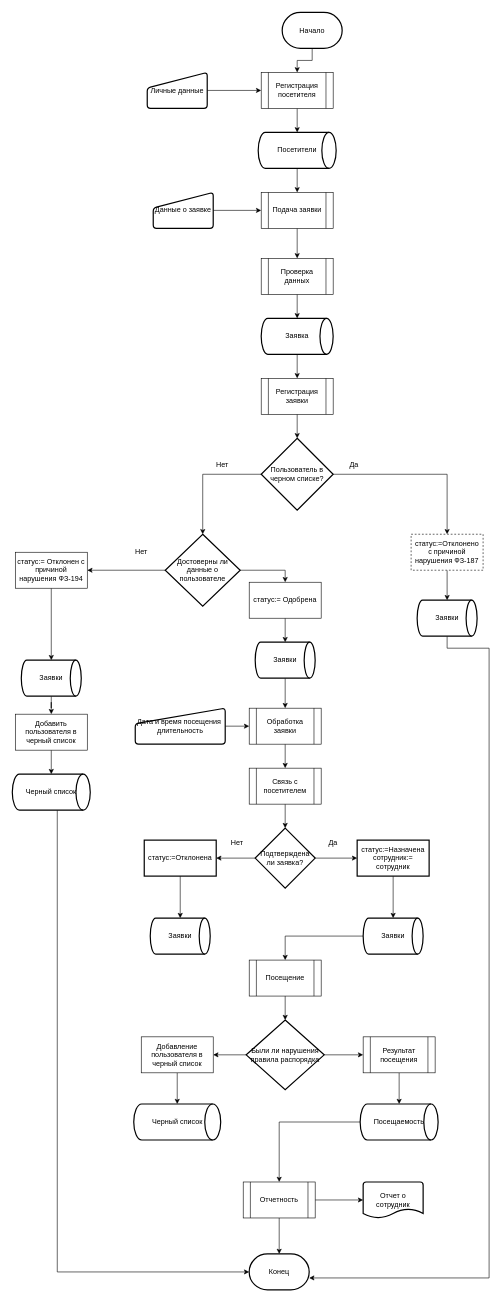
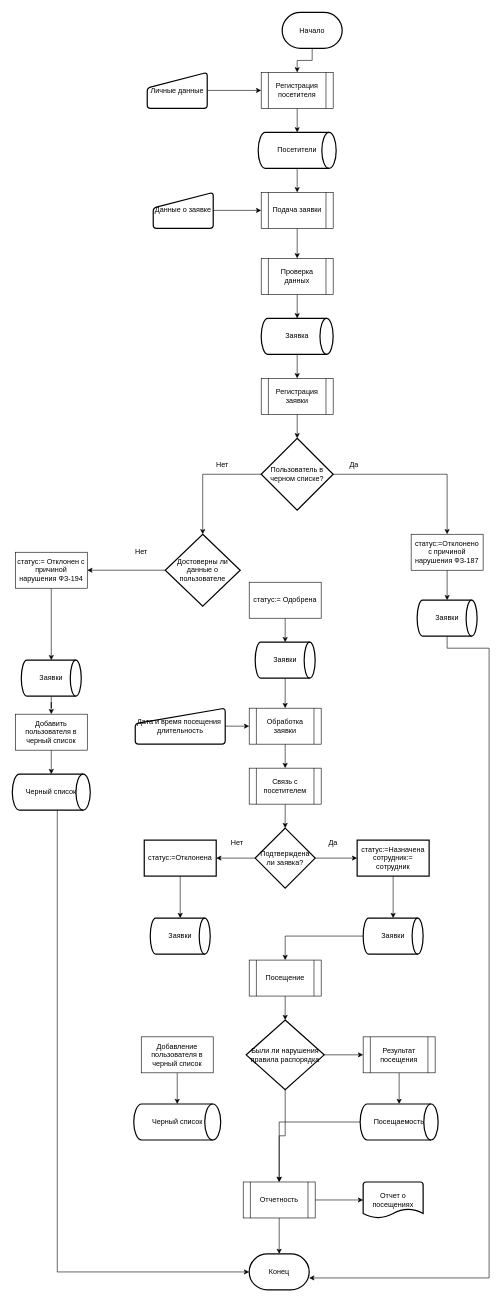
  <mxCell id="0" />
  <mxCell id="1" parent="0" />
  <mxCell id="2" value="" style="edgeStyle=orthogonalEdgeStyle;rounded=0;orthogonalLoop=1;jettySize=auto;html=1;" edge="1" parent="1" source="3" target="5"><mxGeometry relative="1" as="geometry" /></mxCell>
  <mxCell id="3" value="Начало" style="strokeWidth=2;html=1;shape=mxgraph.flowchart.terminator;whiteSpace=wrap;" vertex="1" parent="1"><mxGeometry x="470" y="20" width="100" height="60" as="geometry" /></mxCell>
  <mxCell id="4" value="" style="edgeStyle=orthogonalEdgeStyle;rounded=0;orthogonalLoop=1;jettySize=auto;html=1;" edge="1" parent="1" source="5" target="13"><mxGeometry relative="1" as="geometry" /></mxCell>
  <mxCell id="5" value="Регистрация посетителя" style="shape=process;whiteSpace=wrap;html=1;backgroundOutline=1;" vertex="1" parent="1"><mxGeometry x="435" y="120" width="120" height="60" as="geometry" /></mxCell>
  <mxCell id="6" value="" style="edgeStyle=orthogonalEdgeStyle;rounded=0;orthogonalLoop=1;jettySize=auto;html=1;" edge="1" parent="1" source="7" target="18"><mxGeometry relative="1" as="geometry"><mxPoint x="495" y="410" as="targetPoint" /></mxGeometry></mxCell>
  <mxCell id="7" value="Подача заявки" style="shape=process;whiteSpace=wrap;html=1;backgroundOutline=1;" vertex="1" parent="1"><mxGeometry x="435" y="320" width="120" height="60" as="geometry" /></mxCell>
  <mxCell id="8" value="" style="edgeStyle=orthogonalEdgeStyle;rounded=0;orthogonalLoop=1;jettySize=auto;html=1;" edge="1" parent="1" source="9" target="23"><mxGeometry relative="1" as="geometry" /></mxCell>
  <mxCell id="9" value="Регистрация заявки" style="shape=process;whiteSpace=wrap;html=1;backgroundOutline=1;" vertex="1" parent="1"><mxGeometry x="435" y="630" width="120" height="60" as="geometry" /></mxCell>
  <mxCell id="10" style="edgeStyle=orthogonalEdgeStyle;rounded=0;orthogonalLoop=1;jettySize=auto;html=1;" edge="1" parent="1" source="11" target="5"><mxGeometry relative="1" as="geometry" /></mxCell>
  <mxCell id="11" value="Личные данные" style="html=1;strokeWidth=2;shape=manualInput;whiteSpace=wrap;rounded=1;size=26;arcSize=11;" vertex="1" parent="1"><mxGeometry x="245" y="120" width="100" height="60" as="geometry" /></mxCell>
  <mxCell id="12" value="" style="edgeStyle=orthogonalEdgeStyle;rounded=0;orthogonalLoop=1;jettySize=auto;html=1;" edge="1" parent="1" source="13" target="7"><mxGeometry relative="1" as="geometry" /></mxCell>
  <mxCell id="13" value="Посетители" style="strokeWidth=2;html=1;shape=mxgraph.flowchart.direct_data;whiteSpace=wrap;" vertex="1" parent="1"><mxGeometry x="430" y="220" width="130" height="60" as="geometry" /></mxCell>
  <mxCell id="14" style="edgeStyle=orthogonalEdgeStyle;rounded=0;orthogonalLoop=1;jettySize=auto;html=1;exitX=0.5;exitY=1;exitDx=0;exitDy=0;" edge="1" parent="1" source="7" target="7"><mxGeometry relative="1" as="geometry" /></mxCell>
  <mxCell id="15" style="edgeStyle=orthogonalEdgeStyle;rounded=0;orthogonalLoop=1;jettySize=auto;html=1;" edge="1" parent="1" source="16" target="7"><mxGeometry relative="1" as="geometry" /></mxCell>
  <mxCell id="16" value="Данные о заявке" style="html=1;strokeWidth=2;shape=manualInput;whiteSpace=wrap;rounded=1;size=26;arcSize=11;" vertex="1" parent="1"><mxGeometry x="255" y="320" width="100" height="60" as="geometry" /></mxCell>
  <mxCell id="17" value="" style="edgeStyle=orthogonalEdgeStyle;rounded=0;orthogonalLoop=1;jettySize=auto;html=1;" edge="1" parent="1" source="18" target="20"><mxGeometry relative="1" as="geometry" /></mxCell>
  <mxCell id="18" value="Проверка данных" style="shape=process;whiteSpace=wrap;html=1;backgroundOutline=1;" vertex="1" parent="1"><mxGeometry x="435" y="430" width="120" height="60" as="geometry" /></mxCell>
  <mxCell id="19" value="" style="edgeStyle=orthogonalEdgeStyle;rounded=0;orthogonalLoop=1;jettySize=auto;html=1;" edge="1" parent="1" source="20" target="9"><mxGeometry relative="1" as="geometry" /></mxCell>
  <mxCell id="20" value="Заявка" style="strokeWidth=2;html=1;shape=mxgraph.flowchart.direct_data;whiteSpace=wrap;" vertex="1" parent="1"><mxGeometry x="435" y="530" width="120" height="60" as="geometry" /></mxCell>
  <mxCell id="21" style="edgeStyle=orthogonalEdgeStyle;rounded=0;orthogonalLoop=1;jettySize=auto;html=1;" edge="1" parent="1" source="23" target="32"><mxGeometry relative="1" as="geometry"><mxPoint x="635" y="890" as="targetPoint" /></mxGeometry></mxCell>
  <mxCell id="22" style="edgeStyle=orthogonalEdgeStyle;rounded=0;orthogonalLoop=1;jettySize=auto;html=1;" edge="1" parent="1" source="23" target="30"><mxGeometry relative="1" as="geometry"><mxPoint x="335" y="890" as="targetPoint" /></mxGeometry></mxCell>
  <mxCell id="23" value="Пользователь в черном списке?" style="strokeWidth=2;html=1;shape=mxgraph.flowchart.decision;whiteSpace=wrap;" vertex="1" parent="1"><mxGeometry x="435" y="730" width="120" height="120" as="geometry" /></mxCell>
  <mxCell id="24" value="" style="edgeStyle=orthogonalEdgeStyle;rounded=0;orthogonalLoop=1;jettySize=auto;html=1;exitX=0.5;exitY=1;exitDx=0;exitDy=0;" edge="1" parent="1" source="32" target="27"><mxGeometry relative="1" as="geometry"><mxPoint x="695" y="920" as="sourcePoint" /></mxGeometry></mxCell>
  <mxCell id="25" value="Да" style="text;strokeColor=none;align=center;fillColor=none;html=1;verticalAlign=middle;whiteSpace=wrap;rounded=0;" vertex="1" parent="1"><mxGeometry x="560" y="760" width="60" height="30" as="geometry" /></mxCell>
  <mxCell id="26" style="edgeStyle=orthogonalEdgeStyle;rounded=0;orthogonalLoop=1;jettySize=auto;html=1;" edge="1" parent="1" source="27" target="80"><mxGeometry relative="1" as="geometry"><mxPoint x="545" y="2120" as="targetPoint" /><Array as="points"><mxPoint x="745" y="1080" /><mxPoint x="815" y="1080" /><mxPoint x="815" y="2130" /></Array></mxGeometry></mxCell>
  <mxCell id="27" value="Заявки" style="strokeWidth=2;html=1;shape=mxgraph.flowchart.direct_data;whiteSpace=wrap;" vertex="1" parent="1"><mxGeometry x="695" y="1000" width="100" height="60" as="geometry" /></mxCell>
  <mxCell id="28" style="edgeStyle=orthogonalEdgeStyle;rounded=0;orthogonalLoop=1;jettySize=auto;html=1;" edge="1" parent="1" source="30" target="34"><mxGeometry relative="1" as="geometry" /></mxCell>
- <mxCell id="29" style="edgeStyle=orthogonalEdgeStyle;rounded=0;orthogonalLoop=1;jettySize=auto;html=1;entryX=0.5;entryY=0;entryDx=0;entryDy=0;" edge="1" parent="1" source="30" target="43"><mxGeometry relative="1" as="geometry" /></mxCell>
  <mxCell id="30" value="Достоверны ли данные о пользователе" style="strokeWidth=2;html=1;shape=mxgraph.flowchart.decision;whiteSpace=wrap;" vertex="1" parent="1"><mxGeometry x="275" y="890" width="125" height="120" as="geometry" /></mxCell>
  <mxCell id="31" value="Нет" style="text;html=1;align=center;verticalAlign=middle;resizable=0;points=[];autosize=1;strokeColor=none;fillColor=none;" vertex="1" parent="1"><mxGeometry x="350" y="760" width="40" height="30" as="geometry" /></mxCell>
- <mxCell id="32" value="статус:=Отклонено&lt;br&gt;с причиной нарушения ФЗ-187" style="rounded=0;whiteSpace=wrap;html=1;dashed=1;" vertex="1" parent="1"><mxGeometry x="685" y="890" width="120" height="60" as="geometry" /></mxCell>
+ <mxCell id="32" value="статус:=Отклонено&lt;br&gt;с причиной нарушения ФЗ-187" style="rounded=0;whiteSpace=wrap;html=1;" vertex="1" parent="1"><mxGeometry x="685" y="890" width="120" height="60" as="geometry" /></mxCell>
  <mxCell id="33" value="" style="edgeStyle=orthogonalEdgeStyle;rounded=0;orthogonalLoop=1;jettySize=auto;html=1;" edge="1" parent="1" source="34" target="36"><mxGeometry relative="1" as="geometry" /></mxCell>
  <mxCell id="34" value="статус:= Отклонен с причиной нарушения ФЗ-194" style="rounded=0;whiteSpace=wrap;html=1;" vertex="1" parent="1"><mxGeometry x="25" y="920" width="120" height="60" as="geometry" /></mxCell>
  <mxCell id="35" value="" style="edgeStyle=orthogonalEdgeStyle;rounded=0;orthogonalLoop=1;jettySize=auto;html=1;" edge="1" parent="1" source="36" target="38"><mxGeometry relative="1" as="geometry" /></mxCell>
  <mxCell id="36" value="Заявки" style="strokeWidth=2;html=1;shape=mxgraph.flowchart.direct_data;whiteSpace=wrap;" vertex="1" parent="1"><mxGeometry x="35" y="1100" width="100" height="60" as="geometry" /></mxCell>
  <mxCell id="37" value="" style="edgeStyle=orthogonalEdgeStyle;rounded=0;orthogonalLoop=1;jettySize=auto;html=1;" edge="1" parent="1" source="38" target="40"><mxGeometry relative="1" as="geometry" /></mxCell>
  <mxCell id="38" value="Добавить пользователя в черный список" style="rounded=0;whiteSpace=wrap;html=1;" vertex="1" parent="1"><mxGeometry x="25" y="1190" width="120" height="60" as="geometry" /></mxCell>
  <mxCell id="39" style="edgeStyle=orthogonalEdgeStyle;rounded=0;orthogonalLoop=1;jettySize=auto;html=1;entryX=0;entryY=0.5;entryDx=0;entryDy=0;entryPerimeter=0;" edge="1" parent="1" source="40" target="80"><mxGeometry relative="1" as="geometry"><mxPoint x="125" y="1920" as="targetPoint" /><Array as="points"><mxPoint x="95" y="2120" /></Array></mxGeometry></mxCell>
  <mxCell id="40" value="Черный список" style="strokeWidth=2;html=1;shape=mxgraph.flowchart.direct_data;whiteSpace=wrap;" vertex="1" parent="1"><mxGeometry x="20" y="1290" width="130" height="60" as="geometry" /></mxCell>
  <mxCell id="41" value="Нет" style="text;html=1;align=center;verticalAlign=middle;resizable=0;points=[];autosize=1;strokeColor=none;fillColor=none;" vertex="1" parent="1"><mxGeometry x="215" y="905" width="40" height="30" as="geometry" /></mxCell>
  <mxCell id="42" value="" style="edgeStyle=orthogonalEdgeStyle;rounded=0;orthogonalLoop=1;jettySize=auto;html=1;" edge="1" parent="1" source="43" target="60"><mxGeometry relative="1" as="geometry" /></mxCell>
  <mxCell id="43" value="статус:= Одобрена" style="rounded=0;whiteSpace=wrap;html=1;" vertex="1" parent="1"><mxGeometry x="415" y="970" width="120" height="60" as="geometry" /></mxCell>
  <mxCell id="44" value="" style="edgeStyle=orthogonalEdgeStyle;rounded=0;orthogonalLoop=1;jettySize=auto;html=1;" edge="1" parent="1" source="45" target="49"><mxGeometry relative="1" as="geometry" /></mxCell>
  <mxCell id="45" value="Обработка заявки" style="shape=process;whiteSpace=wrap;html=1;backgroundOutline=1;" vertex="1" parent="1"><mxGeometry x="415" y="1180" width="120" height="60" as="geometry" /></mxCell>
  <mxCell id="46" value="" style="edgeStyle=orthogonalEdgeStyle;rounded=0;orthogonalLoop=1;jettySize=auto;html=1;" edge="1" parent="1" source="47" target="45"><mxGeometry relative="1" as="geometry" /></mxCell>
  <mxCell id="47" value="Дата и время посещения&amp;nbsp;&lt;br&gt;длительность" style="html=1;strokeWidth=2;shape=manualInput;whiteSpace=wrap;rounded=1;size=26;arcSize=11;" vertex="1" parent="1"><mxGeometry x="225" y="1180" width="150" height="60" as="geometry" /></mxCell>
  <mxCell id="48" value="" style="edgeStyle=orthogonalEdgeStyle;rounded=0;orthogonalLoop=1;jettySize=auto;html=1;" edge="1" parent="1" source="49" target="52"><mxGeometry relative="1" as="geometry" /></mxCell>
  <mxCell id="49" value="Связь с посетителем" style="shape=process;whiteSpace=wrap;html=1;backgroundOutline=1;" vertex="1" parent="1"><mxGeometry x="415" y="1280" width="120" height="60" as="geometry" /></mxCell>
  <mxCell id="50" value="" style="edgeStyle=orthogonalEdgeStyle;rounded=0;orthogonalLoop=1;jettySize=auto;html=1;" edge="1" parent="1" source="52" target="54"><mxGeometry relative="1" as="geometry" /></mxCell>
  <mxCell id="51" value="" style="edgeStyle=orthogonalEdgeStyle;rounded=0;orthogonalLoop=1;jettySize=auto;html=1;" edge="1" parent="1" source="52" target="57"><mxGeometry relative="1" as="geometry" /></mxCell>
  <mxCell id="52" value="Подтверждена ли заявка?" style="strokeWidth=2;html=1;shape=mxgraph.flowchart.decision;whiteSpace=wrap;" vertex="1" parent="1"><mxGeometry x="425" y="1380" width="100" height="100" as="geometry" /></mxCell>
  <mxCell id="53" value="" style="edgeStyle=orthogonalEdgeStyle;rounded=0;orthogonalLoop=1;jettySize=auto;html=1;" edge="1" parent="1" source="54" target="63"><mxGeometry relative="1" as="geometry" /></mxCell>
  <mxCell id="54" value="статус:=Назначена&lt;br&gt;сотрудник:= сотрудник" style="whiteSpace=wrap;html=1;strokeWidth=2;" vertex="1" parent="1"><mxGeometry x="595" y="1400" width="120" height="60" as="geometry" /></mxCell>
  <mxCell id="55" value="Да" style="text;strokeColor=none;align=center;fillColor=none;html=1;verticalAlign=middle;whiteSpace=wrap;rounded=0;" vertex="1" parent="1"><mxGeometry x="525" y="1390" width="60" height="30" as="geometry" /></mxCell>
  <mxCell id="56" value="" style="edgeStyle=orthogonalEdgeStyle;rounded=0;orthogonalLoop=1;jettySize=auto;html=1;" edge="1" parent="1" source="57" target="61"><mxGeometry relative="1" as="geometry" /></mxCell>
  <mxCell id="57" value="статус:=Отклонена" style="whiteSpace=wrap;html=1;strokeWidth=2;" vertex="1" parent="1"><mxGeometry x="240" y="1400" width="120" height="60" as="geometry" /></mxCell>
  <mxCell id="58" value="Нет" style="text;strokeColor=none;align=center;fillColor=none;html=1;verticalAlign=middle;whiteSpace=wrap;rounded=0;" vertex="1" parent="1"><mxGeometry x="365" y="1390" width="60" height="30" as="geometry" /></mxCell>
  <mxCell id="59" value="" style="edgeStyle=orthogonalEdgeStyle;rounded=0;orthogonalLoop=1;jettySize=auto;html=1;" edge="1" parent="1" source="60" target="45"><mxGeometry relative="1" as="geometry" /></mxCell>
  <mxCell id="60" value="Заявки" style="strokeWidth=2;html=1;shape=mxgraph.flowchart.direct_data;whiteSpace=wrap;" vertex="1" parent="1"><mxGeometry x="425" y="1070" width="100" height="60" as="geometry" /></mxCell>
  <mxCell id="61" value="Заявки" style="strokeWidth=2;html=1;shape=mxgraph.flowchart.direct_data;whiteSpace=wrap;" vertex="1" parent="1"><mxGeometry x="250" y="1530" width="100" height="60" as="geometry" /></mxCell>
  <mxCell id="62" style="edgeStyle=orthogonalEdgeStyle;rounded=0;orthogonalLoop=1;jettySize=auto;html=1;" edge="1" parent="1" source="63" target="65"><mxGeometry relative="1" as="geometry" /></mxCell>
  <mxCell id="63" value="Заявки" style="strokeWidth=2;html=1;shape=mxgraph.flowchart.direct_data;whiteSpace=wrap;" vertex="1" parent="1"><mxGeometry x="605" y="1530" width="100" height="60" as="geometry" /></mxCell>
  <mxCell id="64" value="" style="edgeStyle=orthogonalEdgeStyle;rounded=0;orthogonalLoop=1;jettySize=auto;html=1;" edge="1" parent="1" source="65" target="68"><mxGeometry relative="1" as="geometry" /></mxCell>
  <mxCell id="65" value="Посещение" style="shape=process;whiteSpace=wrap;html=1;backgroundOutline=1;" vertex="1" parent="1"><mxGeometry x="415" y="1600" width="120" height="60" as="geometry" /></mxCell>
- <mxCell id="66" style="edgeStyle=orthogonalEdgeStyle;rounded=0;orthogonalLoop=1;jettySize=auto;html=1;entryX=1;entryY=0.5;entryDx=0;entryDy=0;" edge="1" parent="1" source="68" target="70"><mxGeometry relative="1" as="geometry"><mxPoint x="345" y="1760" as="targetPoint" /></mxGeometry></mxCell>
+ <mxCell id="66" style="edgeStyle=orthogonalEdgeStyle;rounded=0;orthogonalLoop=1;jettySize=auto;html=1;" edge="1" parent="1" source="68" target="77"><mxGeometry relative="1" as="geometry"><mxPoint x="345" y="1760" as="targetPoint" /></mxGeometry></mxCell>
  <mxCell id="67" style="edgeStyle=orthogonalEdgeStyle;rounded=0;orthogonalLoop=1;jettySize=auto;html=1;" edge="1" parent="1" source="68" target="73"><mxGeometry relative="1" as="geometry" /></mxCell>
  <mxCell id="68" value="Были ли нарушения правила распорядка" style="strokeWidth=2;html=1;shape=mxgraph.flowchart.decision;whiteSpace=wrap;" vertex="1" parent="1"><mxGeometry x="410" y="1700" width="130" height="116" as="geometry" /></mxCell>
  <mxCell id="69" style="edgeStyle=orthogonalEdgeStyle;rounded=0;orthogonalLoop=1;jettySize=auto;html=1;" edge="1" parent="1" source="70" target="71"><mxGeometry relative="1" as="geometry" /></mxCell>
  <mxCell id="70" value="Добавление пользователя в черный список" style="rounded=0;whiteSpace=wrap;html=1;" vertex="1" parent="1"><mxGeometry x="235" y="1728" width="120" height="60" as="geometry" /></mxCell>
  <mxCell id="71" value="Черный список" style="strokeWidth=2;html=1;shape=mxgraph.flowchart.direct_data;whiteSpace=wrap;" vertex="1" parent="1"><mxGeometry x="222.5" y="1840" width="145" height="60" as="geometry" /></mxCell>
  <mxCell id="72" value="" style="edgeStyle=orthogonalEdgeStyle;rounded=0;orthogonalLoop=1;jettySize=auto;html=1;" edge="1" parent="1" source="73" target="79"><mxGeometry relative="1" as="geometry" /></mxCell>
  <mxCell id="73" value="Результат посещения" style="shape=process;whiteSpace=wrap;html=1;backgroundOutline=1;" vertex="1" parent="1"><mxGeometry x="605" y="1728" width="120" height="60" as="geometry" /></mxCell>
- <mxCell id="74" value="Отчет о сотрудник" style="strokeWidth=2;html=1;shape=mxgraph.flowchart.document2;whiteSpace=wrap;size=0.25;" vertex="1" parent="1"><mxGeometry x="605" y="1970" width="100" height="60" as="geometry" /></mxCell>
+ <mxCell id="74" value="Отчет о посещениях" style="strokeWidth=2;html=1;shape=mxgraph.flowchart.document2;whiteSpace=wrap;size=0.25;" vertex="1" parent="1"><mxGeometry x="605" y="1970" width="100" height="60" as="geometry" /></mxCell>
  <mxCell id="75" style="edgeStyle=orthogonalEdgeStyle;rounded=0;orthogonalLoop=1;jettySize=auto;html=1;" edge="1" parent="1" source="77" target="74"><mxGeometry relative="1" as="geometry" /></mxCell>
  <mxCell id="76" style="edgeStyle=orthogonalEdgeStyle;rounded=0;orthogonalLoop=1;jettySize=auto;html=1;" edge="1" parent="1" source="77" target="80"><mxGeometry relative="1" as="geometry" /></mxCell>
  <mxCell id="77" value="Отчетность" style="shape=process;whiteSpace=wrap;html=1;backgroundOutline=1;" vertex="1" parent="1"><mxGeometry x="405" y="1970" width="120" height="60" as="geometry" /></mxCell>
  <mxCell id="78" style="edgeStyle=orthogonalEdgeStyle;rounded=0;orthogonalLoop=1;jettySize=auto;html=1;entryX=0.5;entryY=0;entryDx=0;entryDy=0;" edge="1" parent="1" source="79" target="77"><mxGeometry relative="1" as="geometry" /></mxCell>
  <mxCell id="79" value="Посещаемость" style="strokeWidth=2;html=1;shape=mxgraph.flowchart.direct_data;whiteSpace=wrap;" vertex="1" parent="1"><mxGeometry x="600" y="1840" width="130" height="60" as="geometry" /></mxCell>
  <mxCell id="80" value="Конец" style="strokeWidth=2;html=1;shape=mxgraph.flowchart.terminator;whiteSpace=wrap;" vertex="1" parent="1"><mxGeometry x="415" y="2090" width="100" height="60" as="geometry" /></mxCell>
